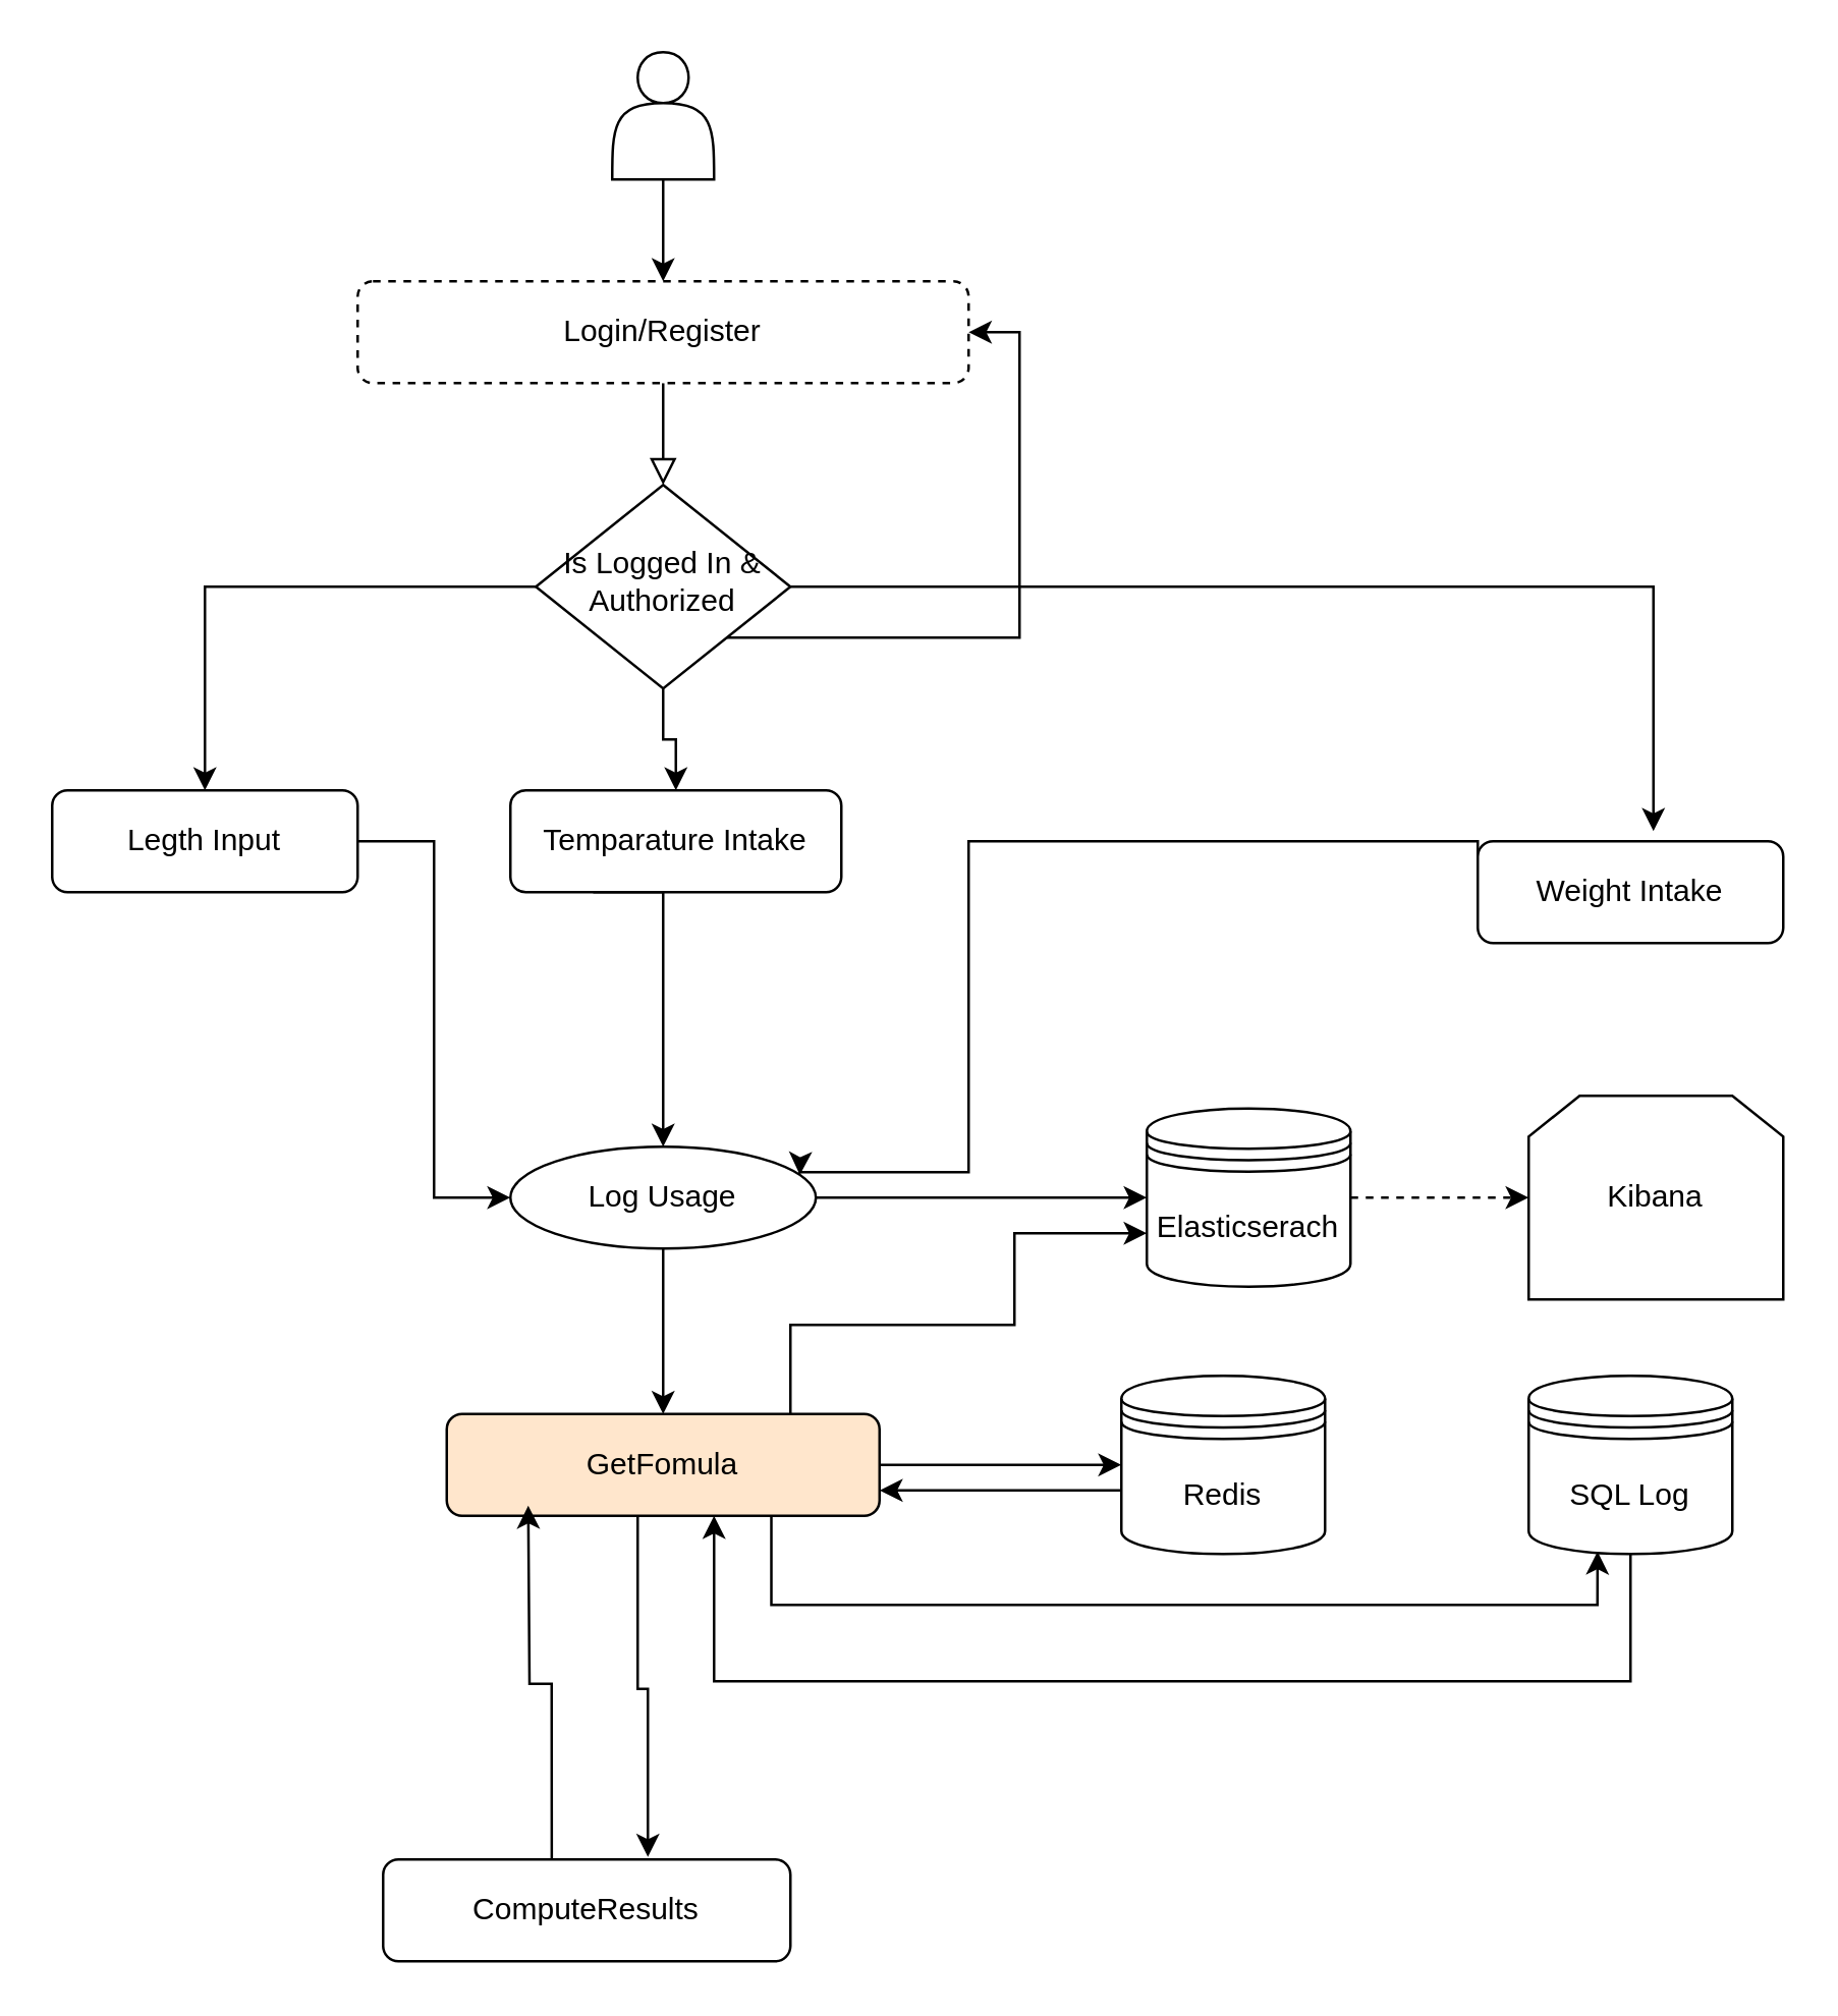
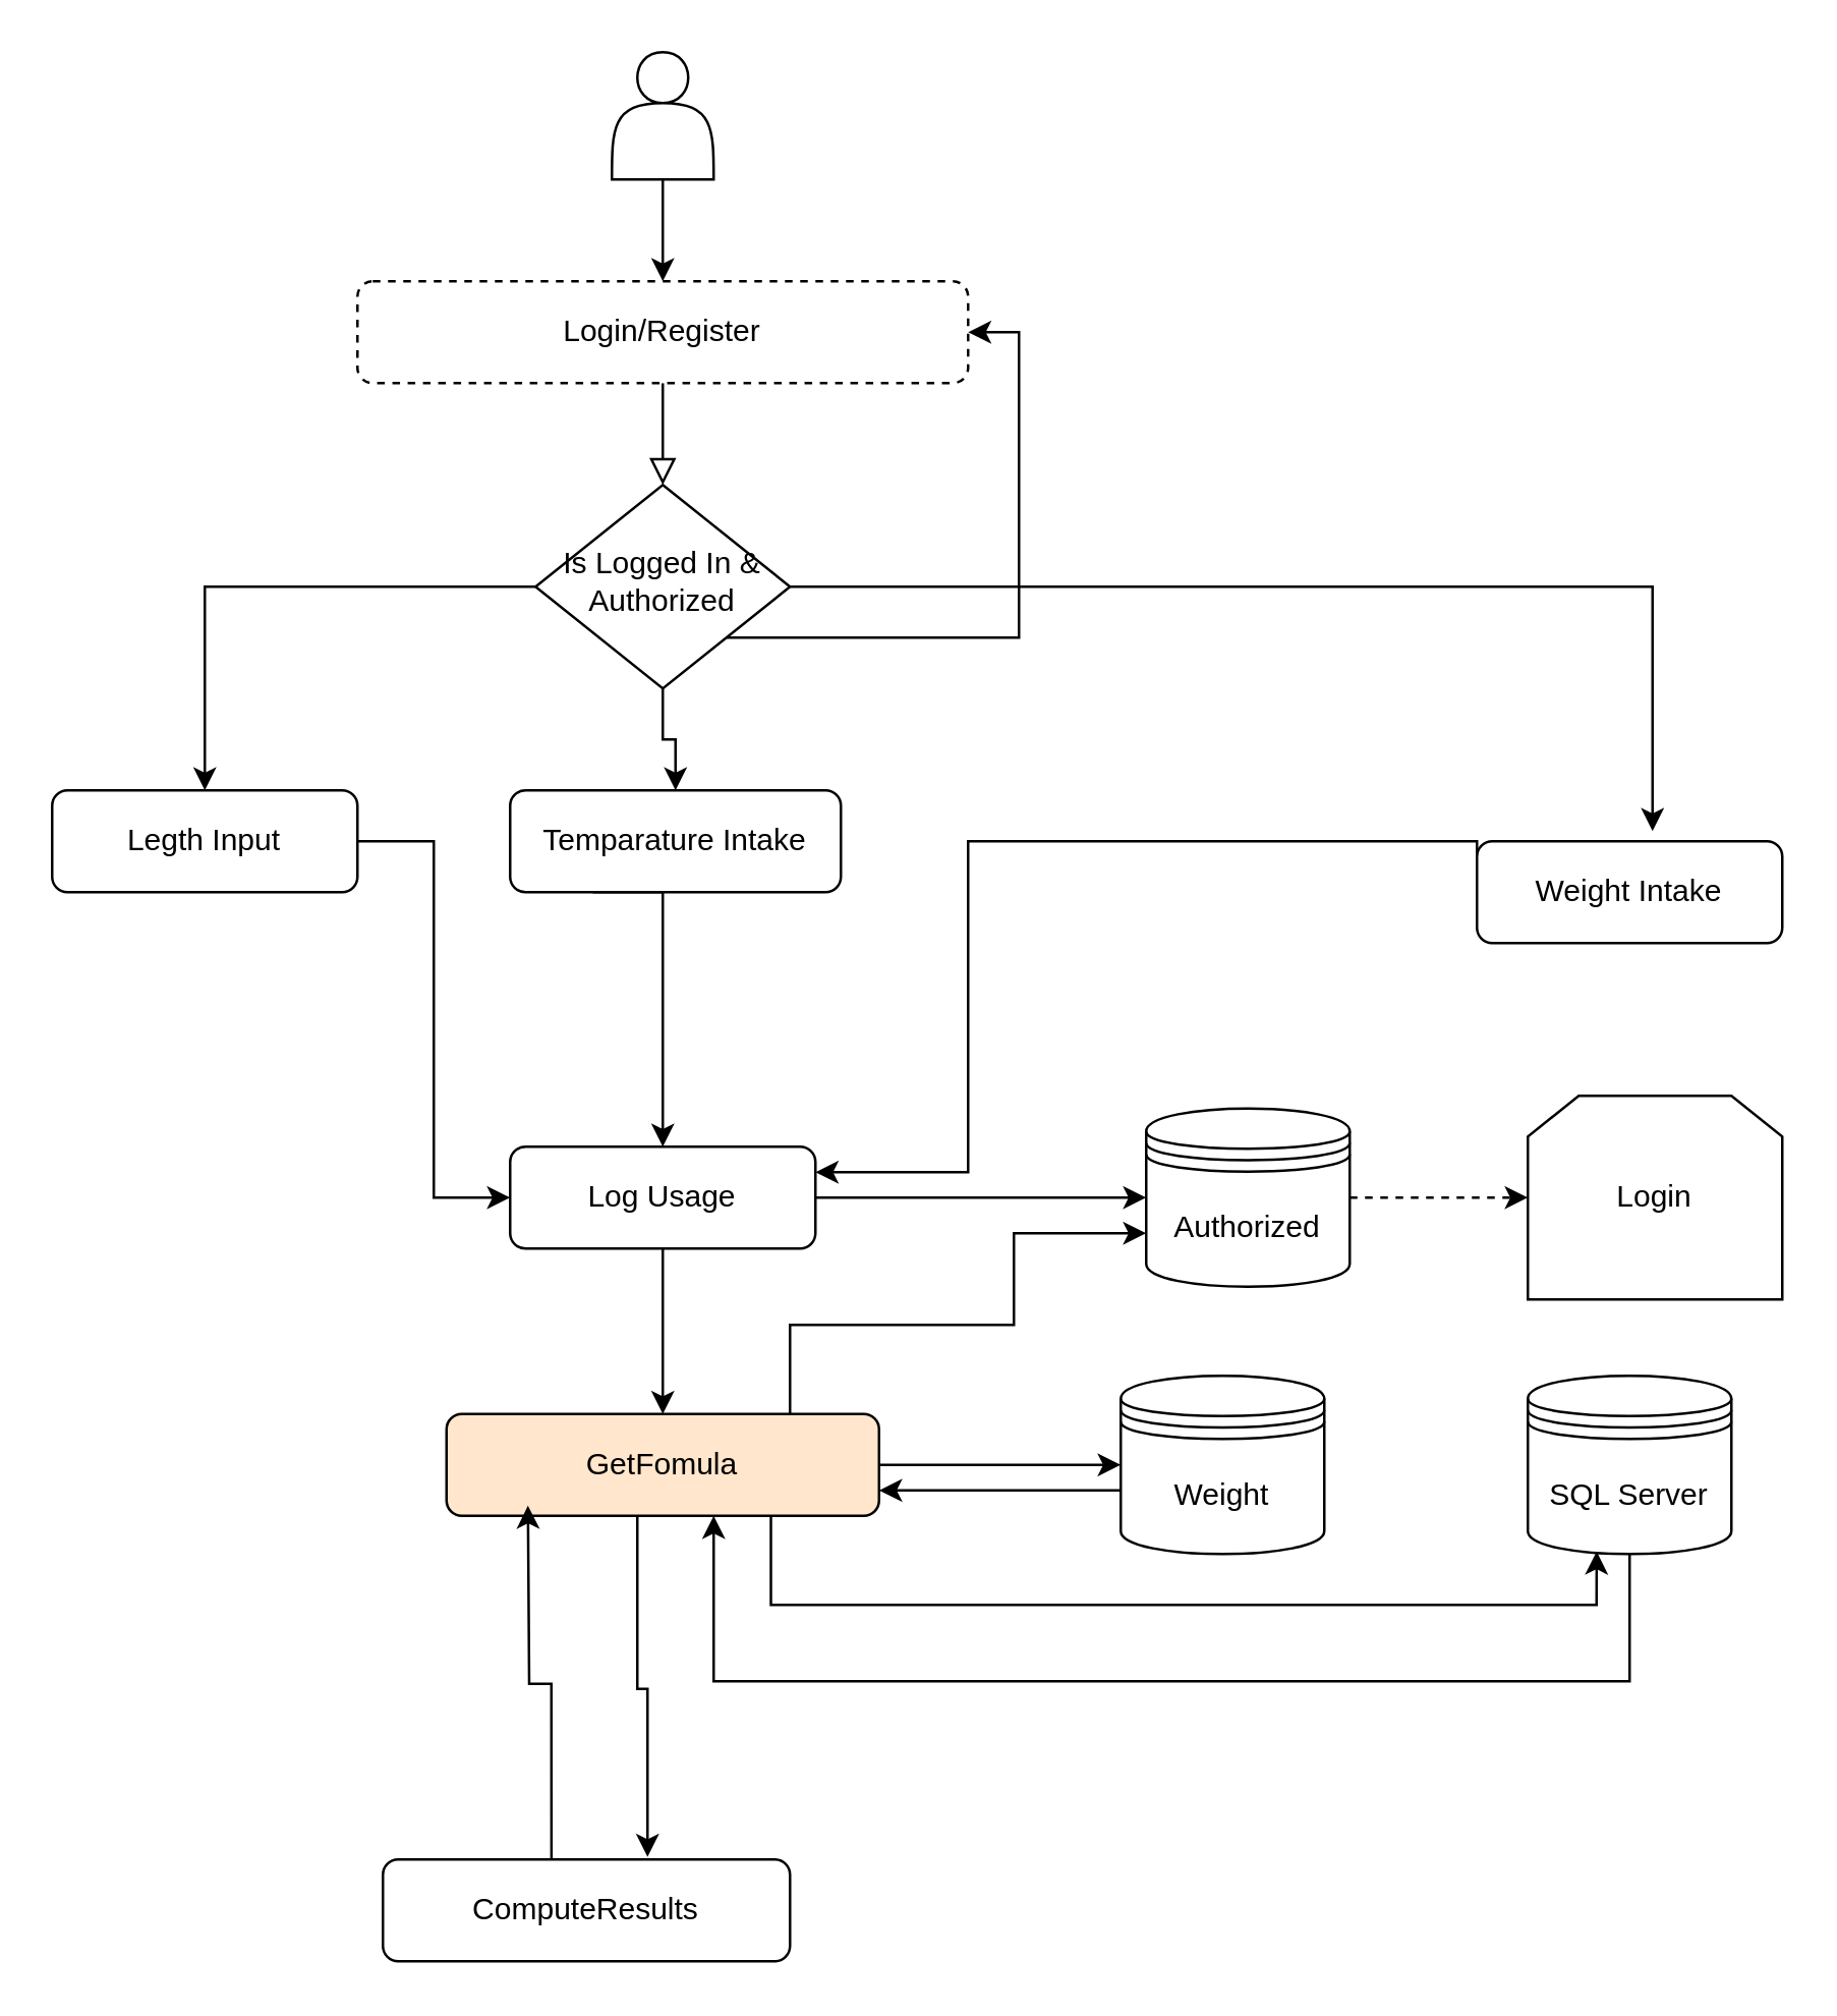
  <mxCell id="0" />
  <mxCell id="1" parent="0" />
  <mxCell id="2" value="" style="rounded=0;html=1;jettySize=auto;orthogonalLoop=1;fontSize=11;endArrow=block;endFill=0;endSize=8;strokeWidth=1;shadow=0;labelBackgroundColor=none;edgeStyle=orthogonalEdgeStyle;exitX=0.5;exitY=1;exitDx=0;exitDy=0;" parent="1" source="12" target="17" edge="1"><mxGeometry relative="1" as="geometry"><mxPoint x="340" y="250" as="sourcePoint" /></mxGeometry></mxCell>
  <mxCell id="3" style="edgeStyle=orthogonalEdgeStyle;rounded=0;orthogonalLoop=1;jettySize=auto;html=1;entryX=0;entryY=0.5;entryDx=0;entryDy=0;" edge="1" parent="1" source="4" target="7"><mxGeometry relative="1" as="geometry" /></mxCell>
  <mxCell id="4" value="Legth Input" style="rounded=1;whiteSpace=wrap;html=1;fontSize=12;glass=0;strokeWidth=1;shadow=0;" parent="1" vertex="1"><mxGeometry x="20" y="310" width="120" height="40" as="geometry" /></mxCell>
  <mxCell id="5" style="edgeStyle=orthogonalEdgeStyle;rounded=0;orthogonalLoop=1;jettySize=auto;html=1;entryX=0;entryY=0.5;entryDx=0;entryDy=0;" edge="1" parent="1" source="7" target="19"><mxGeometry relative="1" as="geometry" /></mxCell>
  <mxCell id="6" value="" style="edgeStyle=orthogonalEdgeStyle;rounded=0;orthogonalLoop=1;jettySize=auto;html=1;" edge="1" parent="1" source="7" target="27"><mxGeometry relative="1" as="geometry" /></mxCell>
- <mxCell id="7" value="Log Usage" style="ellipse;whiteSpace=wrap;html=1;fontSize=12;glass=0;strokeWidth=1;shadow=0;" parent="1" vertex="1"><mxGeometry x="200" y="450" width="120" height="40" as="geometry" /></mxCell>
+ <mxCell id="7" value="Log Usage" style="rounded=1;whiteSpace=wrap;html=1;fontSize=12;glass=0;strokeWidth=1;shadow=0;" parent="1" vertex="1"><mxGeometry x="200" y="450" width="120" height="40" as="geometry" /></mxCell>
  <mxCell id="8" style="edgeStyle=orthogonalEdgeStyle;rounded=0;orthogonalLoop=1;jettySize=auto;html=1;exitX=0.25;exitY=1;exitDx=0;exitDy=0;entryX=0.5;entryY=0;entryDx=0;entryDy=0;" edge="1" parent="1" source="9" target="7"><mxGeometry relative="1" as="geometry"><mxPoint x="280" y="430" as="targetPoint" /><Array as="points"><mxPoint x="260" y="350" /></Array></mxGeometry></mxCell>
  <mxCell id="9" value="Temparature Intake" style="rounded=1;whiteSpace=wrap;html=1;fontSize=12;glass=0;strokeWidth=1;shadow=0;" vertex="1" parent="1"><mxGeometry x="200" y="310" width="130" height="40" as="geometry" /></mxCell>
  <mxCell id="10" style="edgeStyle=orthogonalEdgeStyle;rounded=0;orthogonalLoop=1;jettySize=auto;html=1;exitX=0;exitY=0.5;exitDx=0;exitDy=0;entryX=1;entryY=0.25;entryDx=0;entryDy=0;" edge="1" parent="1" source="11" target="7"><mxGeometry relative="1" as="geometry"><mxPoint x="320" y="450" as="targetPoint" /><Array as="points"><mxPoint x="380" y="330" /><mxPoint x="380" y="460" /></Array></mxGeometry></mxCell>
  <mxCell id="11" value="Weight Intake" style="rounded=1;whiteSpace=wrap;html=1;fontSize=12;glass=0;strokeWidth=1;shadow=0;" vertex="1" parent="1"><mxGeometry x="580" y="330" width="120" height="40" as="geometry" /></mxCell>
  <mxCell id="12" value="Login/Register" style="rounded=1;whiteSpace=wrap;html=1;fontSize=12;glass=0;strokeWidth=1;shadow=0;dashed=1;" vertex="1" parent="1"><mxGeometry x="140" y="110" width="240" height="40" as="geometry" /></mxCell>
  <mxCell id="13" style="edgeStyle=orthogonalEdgeStyle;rounded=0;orthogonalLoop=1;jettySize=auto;html=1;entryX=1;entryY=0.5;entryDx=0;entryDy=0;" edge="1" parent="1" source="17" target="12"><mxGeometry relative="1" as="geometry"><mxPoint x="380" y="110" as="targetPoint" /><Array as="points"><mxPoint x="400" y="250" /><mxPoint x="400" y="130" /></Array></mxGeometry></mxCell>
  <mxCell id="14" value="" style="edgeStyle=orthogonalEdgeStyle;rounded=0;orthogonalLoop=1;jettySize=auto;html=1;" edge="1" parent="1" source="17" target="9"><mxGeometry relative="1" as="geometry" /></mxCell>
  <mxCell id="15" style="edgeStyle=orthogonalEdgeStyle;rounded=0;orthogonalLoop=1;jettySize=auto;html=1;entryX=0.5;entryY=0;entryDx=0;entryDy=0;" edge="1" parent="1" source="17" target="4"><mxGeometry relative="1" as="geometry" /></mxCell>
  <mxCell id="16" style="edgeStyle=orthogonalEdgeStyle;rounded=0;orthogonalLoop=1;jettySize=auto;html=1;entryX=0.575;entryY=-0.1;entryDx=0;entryDy=0;entryPerimeter=0;" edge="1" parent="1" source="17" target="11"><mxGeometry relative="1" as="geometry" /></mxCell>
  <mxCell id="17" value="Is Logged In &amp;amp; Authorized" style="rhombus;whiteSpace=wrap;html=1;shadow=0;fontFamily=Helvetica;fontSize=12;align=center;strokeWidth=1;spacing=6;spacingTop=-4;" vertex="1" parent="1"><mxGeometry x="210" y="190" width="100" height="80" as="geometry" /></mxCell>
  <mxCell id="18" value="" style="edgeStyle=orthogonalEdgeStyle;rounded=0;orthogonalLoop=1;jettySize=auto;html=1;dashed=1;" edge="1" parent="1" source="19" target="22"><mxGeometry relative="1" as="geometry" /></mxCell>
- <mxCell id="19" value="Elasticserach" style="shape=datastore;whiteSpace=wrap;html=1;" vertex="1" parent="1"><mxGeometry x="450" y="435" width="80" height="70" as="geometry" /></mxCell>
+ <mxCell id="19" value="Authorized" style="shape=datastore;whiteSpace=wrap;html=1;" vertex="1" parent="1"><mxGeometry x="450" y="435" width="80" height="70" as="geometry" /></mxCell>
  <mxCell id="20" value="" style="edgeStyle=orthogonalEdgeStyle;rounded=0;orthogonalLoop=1;jettySize=auto;html=1;" edge="1" parent="1" source="21" target="12"><mxGeometry relative="1" as="geometry" /></mxCell>
  <mxCell id="21" value="" style="shape=actor;whiteSpace=wrap;html=1;" vertex="1" parent="1"><mxGeometry x="240" y="20" width="40" height="50" as="geometry" /></mxCell>
- <mxCell id="22" value="Kibana" style="shape=loopLimit;whiteSpace=wrap;html=1;" vertex="1" parent="1"><mxGeometry x="600" y="430" width="100" height="80" as="geometry" /></mxCell>
+ <mxCell id="22" value="Login" style="shape=loopLimit;whiteSpace=wrap;html=1;" vertex="1" parent="1"><mxGeometry x="600" y="430" width="100" height="80" as="geometry" /></mxCell>
  <mxCell id="23" style="edgeStyle=orthogonalEdgeStyle;rounded=0;orthogonalLoop=1;jettySize=auto;html=1;entryX=0;entryY=0.5;entryDx=0;entryDy=0;" edge="1" parent="1" source="27" target="29"><mxGeometry relative="1" as="geometry" /></mxCell>
  <mxCell id="24" style="edgeStyle=orthogonalEdgeStyle;rounded=0;orthogonalLoop=1;jettySize=auto;html=1;entryX=0.338;entryY=0.986;entryDx=0;entryDy=0;entryPerimeter=0;exitX=0.75;exitY=1;exitDx=0;exitDy=0;" edge="1" parent="1" source="27" target="31"><mxGeometry relative="1" as="geometry"><Array as="points"><mxPoint x="303" y="630" /><mxPoint x="627" y="630" /></Array></mxGeometry></mxCell>
  <mxCell id="25" style="edgeStyle=orthogonalEdgeStyle;rounded=0;orthogonalLoop=1;jettySize=auto;html=1;entryX=0.65;entryY=-0.025;entryDx=0;entryDy=0;entryPerimeter=0;" edge="1" parent="1" source="27" target="33"><mxGeometry relative="1" as="geometry"><Array as="points"><mxPoint x="250" y="663" /><mxPoint x="254" y="663" /></Array></mxGeometry></mxCell>
  <mxCell id="26" style="edgeStyle=orthogonalEdgeStyle;rounded=0;orthogonalLoop=1;jettySize=auto;html=1;entryX=0;entryY=0.7;entryDx=0;entryDy=0;exitX=0.806;exitY=0.025;exitDx=0;exitDy=0;exitPerimeter=0;" edge="1" parent="1" source="27" target="19"><mxGeometry relative="1" as="geometry"><Array as="points"><mxPoint x="310" y="556" /><mxPoint x="310" y="520" /><mxPoint x="398" y="520" /><mxPoint x="398" y="484" /></Array></mxGeometry></mxCell>
  <mxCell id="27" value="GetFomula" style="rounded=1;whiteSpace=wrap;html=1;fontSize=12;glass=0;strokeWidth=1;shadow=0;fillColor=#ffe6cc;" vertex="1" parent="1"><mxGeometry x="175" y="555" width="170" height="40" as="geometry" /></mxCell>
  <mxCell id="28" style="edgeStyle=orthogonalEdgeStyle;rounded=0;orthogonalLoop=1;jettySize=auto;html=1;entryX=1;entryY=0.75;entryDx=0;entryDy=0;" edge="1" parent="1" source="29" target="27"><mxGeometry relative="1" as="geometry"><Array as="points"><mxPoint x="410" y="585" /><mxPoint x="410" y="585" /></Array></mxGeometry></mxCell>
- <mxCell id="29" value="Redis" style="shape=datastore;whiteSpace=wrap;html=1;" vertex="1" parent="1"><mxGeometry x="440" y="540" width="80" height="70" as="geometry" /></mxCell>
+ <mxCell id="29" value="Weight" style="shape=datastore;whiteSpace=wrap;html=1;" vertex="1" parent="1"><mxGeometry x="440" y="540" width="80" height="70" as="geometry" /></mxCell>
  <mxCell id="30" style="edgeStyle=orthogonalEdgeStyle;rounded=0;orthogonalLoop=1;jettySize=auto;html=1;exitX=0.5;exitY=1;exitDx=0;exitDy=0;" edge="1" parent="1" source="31" target="27"><mxGeometry relative="1" as="geometry"><mxPoint x="640" y="650" as="sourcePoint" /><mxPoint x="280" y="640" as="targetPoint" /><Array as="points"><mxPoint x="640" y="660" /><mxPoint x="280" y="660" /></Array></mxGeometry></mxCell>
- <mxCell id="31" value="SQL Log" style="shape=datastore;whiteSpace=wrap;html=1;" vertex="1" parent="1"><mxGeometry x="600" y="540" width="80" height="70" as="geometry" /></mxCell>
+ <mxCell id="31" value="SQL Server" style="shape=datastore;whiteSpace=wrap;html=1;" vertex="1" parent="1"><mxGeometry x="600" y="540" width="80" height="70" as="geometry" /></mxCell>
  <mxCell id="32" style="edgeStyle=orthogonalEdgeStyle;rounded=0;orthogonalLoop=1;jettySize=auto;html=1;exitX=0.414;exitY=0.05;exitDx=0;exitDy=0;exitPerimeter=0;" edge="1" parent="1" source="33"><mxGeometry relative="1" as="geometry"><mxPoint x="207" y="591" as="targetPoint" /><mxPoint x="205" y="693" as="sourcePoint" /></mxGeometry></mxCell>
  <mxCell id="33" value="ComputeResults" style="rounded=1;whiteSpace=wrap;html=1;fontSize=12;glass=0;strokeWidth=1;shadow=0;" vertex="1" parent="1"><mxGeometry x="150" y="730" width="160" height="40" as="geometry" /></mxCell>
